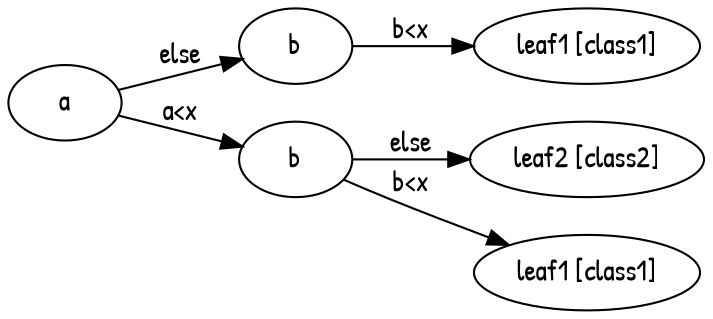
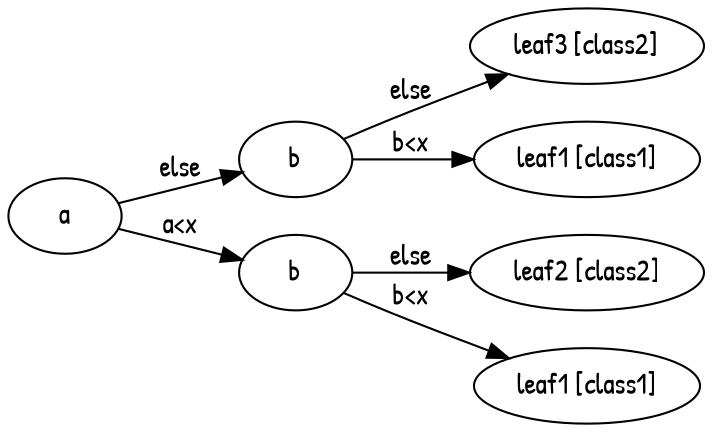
  digraph {
    rankdir=LR
    fontname="Patrick Hand"
    node [fontname="Patrick Hand"]
    edge [fontname="Patrick Hand"]
    n1 [label=b]
+   n2 [label="leaf3 [class2]"]
    n3 [label="leaf1 [class1]"]
    n4 [label=a]
    n5 [label=b]
    n6 [label="leaf2 [class2]"]
    n7 [label="leaf1 [class1]"]
+   n1 -> n2 [label=else]
    n1 -> n3 [label="b<x"]
    n4 -> n1 [label=else]
    n4 -> n5 [label="a<x"]
    n5 -> n6 [label=else]
    n5 -> n7 [label="b<x"]
  }
